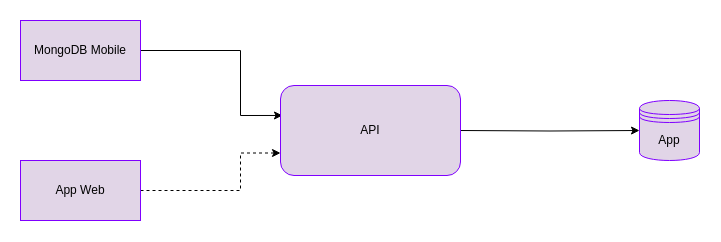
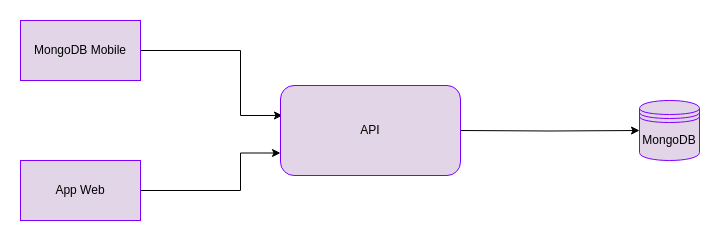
  <mxCell id="0" />
  <mxCell id="1" parent="0" />
- <mxCell id="2" value="App" style="shape=datastore;whiteSpace=wrap;html=1;fillColor=#e1d5e7;strokeColor=#7F00FF;" vertex="1" parent="1"><mxGeometry x="639" y="100" width="60" height="60" as="geometry" /></mxCell>
+ <mxCell id="2" value="MongoDB" style="shape=datastore;whiteSpace=wrap;html=1;fillColor=#e1d5e7;strokeColor=#7F00FF;" vertex="1" parent="1"><mxGeometry x="639" y="100" width="60" height="60" as="geometry" /></mxCell>
  <mxCell id="3" style="edgeStyle=orthogonalEdgeStyle;rounded=0;orthogonalLoop=1;jettySize=auto;html=1;entryX=0.011;entryY=0.333;entryDx=0;entryDy=0;entryPerimeter=0;exitX=1;exitY=0.5;exitDx=0;exitDy=0;" edge="1" parent="1" source="4" target="8"><mxGeometry relative="1" as="geometry"><mxPoint x="239" y="75" as="targetPoint" /><Array as="points"><mxPoint x="240" y="50" /><mxPoint x="240" y="115" /></Array></mxGeometry></mxCell>
  <mxCell id="4" value="MongoDB Mobile" style="rounded=0;whiteSpace=wrap;html=1;fillColor=#e1d5e7;strokeColor=#7F00FF;" vertex="1" parent="1"><mxGeometry x="20" y="20" width="120" height="60" as="geometry" /></mxCell>
- <mxCell id="5" style="edgeStyle=orthogonalEdgeStyle;rounded=0;orthogonalLoop=1;jettySize=auto;html=1;exitX=1;exitY=0.5;exitDx=0;exitDy=0;entryX=0;entryY=0.75;entryDx=0;entryDy=0;dashed=1;" edge="1" parent="1" source="6" target="8"><mxGeometry relative="1" as="geometry"><mxPoint x="277" y="160" as="targetPoint" /><Array as="points"><mxPoint x="240" y="190" /><mxPoint x="240" y="153" /></Array></mxGeometry></mxCell>
+ <mxCell id="5" style="edgeStyle=orthogonalEdgeStyle;rounded=0;orthogonalLoop=1;jettySize=auto;html=1;exitX=1;exitY=0.5;exitDx=0;exitDy=0;entryX=0;entryY=0.75;entryDx=0;entryDy=0;" edge="1" parent="1" source="6" target="8"><mxGeometry relative="1" as="geometry"><mxPoint x="277" y="160" as="targetPoint" /><Array as="points"><mxPoint x="240" y="190" /><mxPoint x="240" y="153" /></Array></mxGeometry></mxCell>
  <mxCell id="6" value="App Web" style="rounded=0;whiteSpace=wrap;html=1;fillColor=#e1d5e7;strokeColor=#7F00FF;" vertex="1" parent="1"><mxGeometry x="20" y="160" width="120" height="60" as="geometry" /></mxCell>
  <mxCell id="7" style="edgeStyle=orthogonalEdgeStyle;rounded=0;orthogonalLoop=1;jettySize=auto;html=1;entryX=0;entryY=0.5;entryDx=0;entryDy=0;" edge="1" parent="1" target="2"><mxGeometry relative="1" as="geometry"><mxPoint x="459" y="130" as="sourcePoint" /></mxGeometry></mxCell>
  <mxCell id="8" value="API" style="rounded=1;whiteSpace=wrap;html=1;fillColor=#e1d5e7;strokeColor=#7F00FF;" vertex="1" parent="1"><mxGeometry x="280" y="85" width="180" height="90" as="geometry" /></mxCell>
